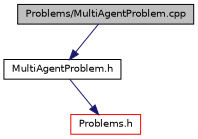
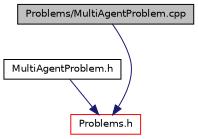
  digraph {
    node [color=black fillcolor=white fontname=Helvetica fontsize=10 shape=record style=filled]
    edge [color=midnightblue fontname=Helvetica fontsize=10 labelfontname=Helvetica labelfontsize=10 style=solid]
    n1 [fillcolor=grey75 fontcolor=black height=0.2 label="Problems/MultiAgentProblem.cpp" width=0.4]
    n2 [height=0.2 label="MultiAgentProblem.h" width=0.4]
    n3 [color=red height=0.2 label="Problems.h" width=0.4]
-   n1 -> n2
+   n1 -> n3
    n2 -> n3
  }
